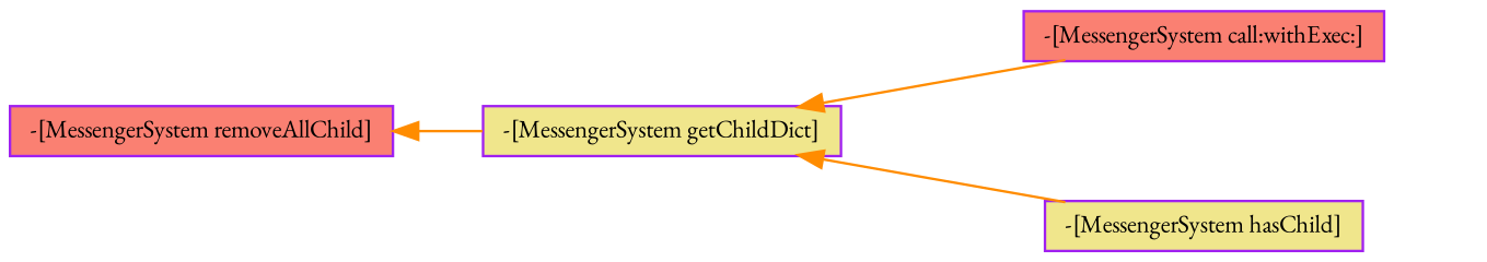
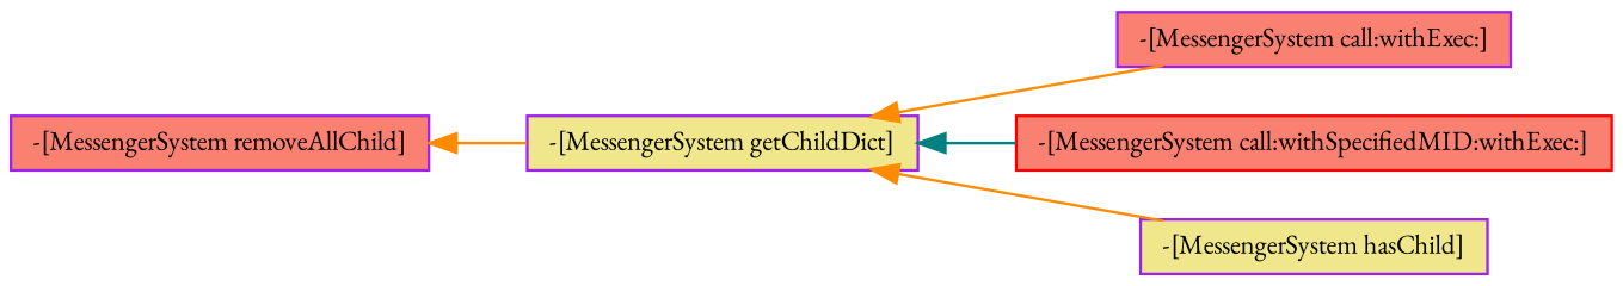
  digraph {
    fontname="EB Garamond"
    rankdir=LR
    node [color=purple fillcolor=salmon fontname="EB Garamond" fontsize=10 shape=record style=filled]
    edge [color=darkorange dir=back fontname="EB Garamond" fontsize=10 labelfontname="FreeSans.ttf" labelfontsize=10 style=solid]
    n1 [fillcolor=khaki fontcolor=black height=0.2 label="-[MessengerSystem getChildDict]" width=0.4]
    n2 [height=0.2 label="-[MessengerSystem call:withExec:]" width=0.4]
+   n3 [color=red height=0.2 label="-[MessengerSystem call:withSpecifiedMID:withExec:]" width=0.4]
    n4 [fillcolor=khaki height=0.2 label="-[MessengerSystem hasChild]" width=0.4]
    n5 [height=0.2 label="-[MessengerSystem removeAllChild]" width=0.4]
    n1 -> n2
+   n1 -> n3 [color=teal]
    n1 -> n4
    n5 -> n1
  }
